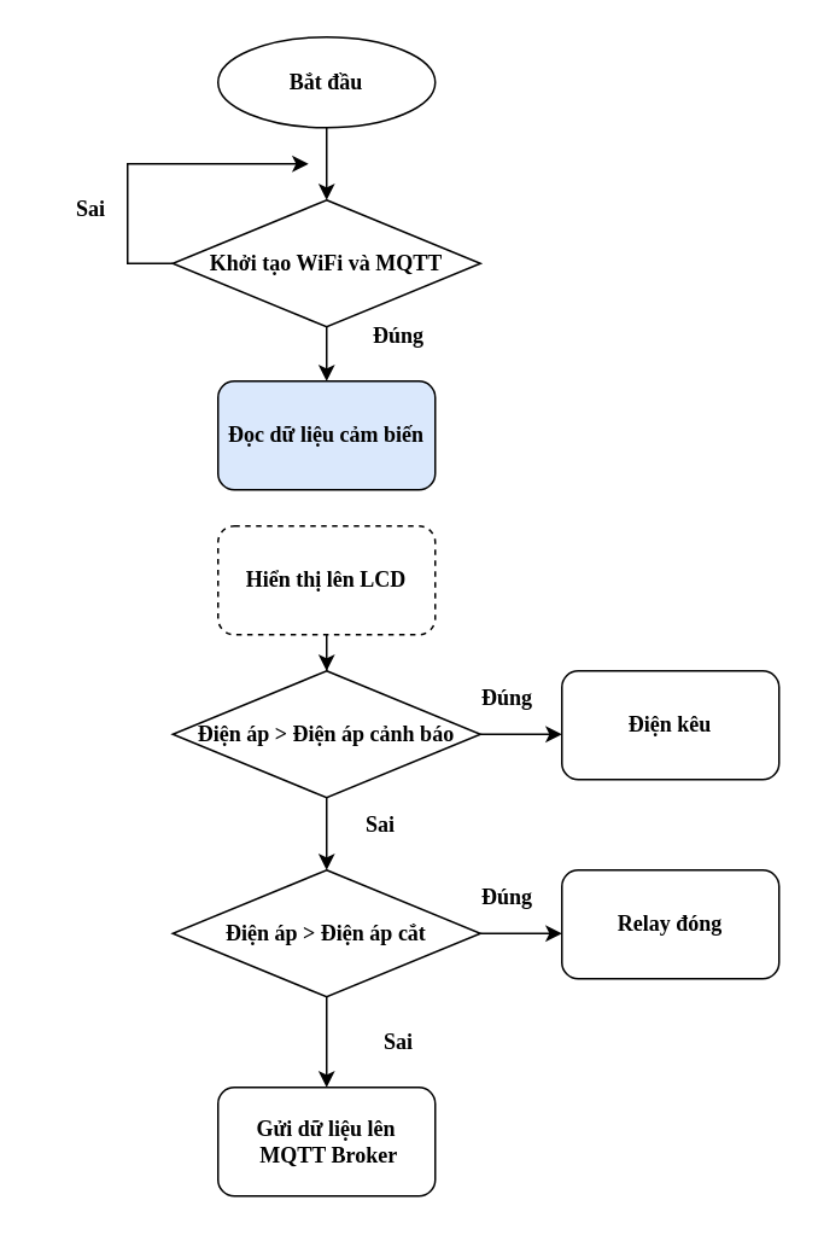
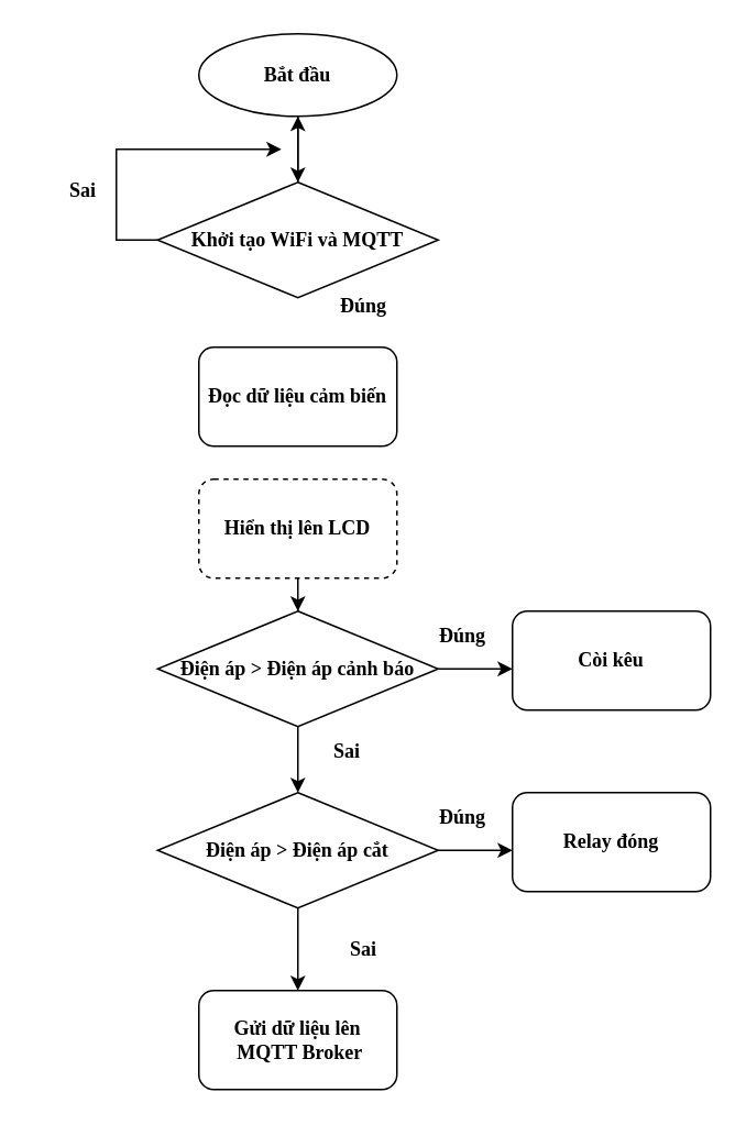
  <mxCell id="0" />
  <mxCell id="1" parent="0" />
  <mxCell id="2" style="edgeStyle=orthogonalEdgeStyle;rounded=0;orthogonalLoop=1;jettySize=auto;html=1;fontFamily=Times New Roman;fontStyle=1" parent="1" source="3" edge="1"><mxGeometry relative="1" as="geometry"><mxPoint x="180" y="110" as="targetPoint" /></mxGeometry></mxCell>
  <mxCell id="3" value="Bắt đầu" style="ellipse;whiteSpace=wrap;html=1;fontStyle=1;fontFamily=Times New Roman;" parent="1" vertex="1"><mxGeometry x="120" y="20" width="120" height="50" as="geometry" /></mxCell>
- <mxCell id="4" style="edgeStyle=orthogonalEdgeStyle;rounded=0;orthogonalLoop=1;jettySize=auto;html=1;fontFamily=Times New Roman;fontStyle=1;entryX=0.5;entryY=0;entryDx=0;entryDy=0;" parent="1" source="6" edge="1" target="7"><mxGeometry relative="1" as="geometry"><mxPoint x="180" y="230" as="targetPoint" /></mxGeometry></mxCell>
+ <mxCell id="4" style="edgeStyle=orthogonalEdgeStyle;rounded=0;orthogonalLoop=1;jettySize=auto;html=1;fontFamily=Times New Roman;fontStyle=1;" parent="1" source="6" edge="1" target="3"><mxGeometry relative="1" as="geometry"><mxPoint x="180" y="230" as="targetPoint" /></mxGeometry></mxCell>
  <mxCell id="5" style="edgeStyle=orthogonalEdgeStyle;rounded=0;orthogonalLoop=1;jettySize=auto;html=1;fontFamily=Times New Roman;fontStyle=1" parent="1" source="6" edge="1"><mxGeometry relative="1" as="geometry"><mxPoint x="170" y="90" as="targetPoint" /><Array as="points"><mxPoint x="70" y="145" /><mxPoint x="70" y="90" /></Array></mxGeometry></mxCell>
  <mxCell id="6" value="Khởi tạo WiFi và MQTT" style="rhombus;whiteSpace=wrap;html=1;fontFamily=Times New Roman;fontStyle=1" parent="1" vertex="1"><mxGeometry x="95" y="110" width="170" height="70" as="geometry" /></mxCell>
- <mxCell id="7" value="Đọc dữ liệu cảm biến" style="rounded=1;whiteSpace=wrap;html=1;fontFamily=Times New Roman;fontStyle=1;fillColor=#dae8fc;" parent="1" vertex="1"><mxGeometry x="120" y="210" width="120" height="60" as="geometry" /></mxCell>
+ <mxCell id="7" value="Đọc dữ liệu cảm biến" style="rounded=1;whiteSpace=wrap;html=1;fontFamily=Times New Roman;fontStyle=1" parent="1" vertex="1"><mxGeometry x="120" y="210" width="120" height="60" as="geometry" /></mxCell>
  <mxCell id="8" style="edgeStyle=orthogonalEdgeStyle;rounded=0;orthogonalLoop=1;jettySize=auto;html=1;entryX=0.5;entryY=0;entryDx=0;entryDy=0;fontFamily=Times New Roman;fontStyle=1" parent="1" source="9" target="13" edge="1"><mxGeometry relative="1" as="geometry" /></mxCell>
  <mxCell id="9" value="Điện áp &amp;gt; Điện áp cảnh báo" style="rhombus;whiteSpace=wrap;html=1;fontFamily=Times New Roman;fontStyle=1" parent="1" vertex="1"><mxGeometry x="95" y="370" width="170" height="70" as="geometry" /></mxCell>
  <mxCell id="10" value="" style="endArrow=classic;html=1;rounded=0;fontFamily=Times New Roman;exitX=1;exitY=0.5;exitDx=0;exitDy=0;fontStyle=1" parent="1" source="9" edge="1"><mxGeometry width="50" height="50" relative="1" as="geometry"><mxPoint x="310" y="440" as="sourcePoint" /><mxPoint x="310" y="405" as="targetPoint" /></mxGeometry></mxCell>
- <mxCell id="11" value="Điện kêu" style="rounded=1;whiteSpace=wrap;html=1;fontFamily=Times New Roman;fontStyle=1" parent="1" vertex="1"><mxGeometry x="310" y="370" width="120" height="60" as="geometry" /></mxCell>
+ <mxCell id="11" value="Còi kêu" style="rounded=1;whiteSpace=wrap;html=1;fontFamily=Times New Roman;fontStyle=1" parent="1" vertex="1"><mxGeometry x="310" y="370" width="120" height="60" as="geometry" /></mxCell>
  <mxCell id="12" style="edgeStyle=orthogonalEdgeStyle;rounded=0;orthogonalLoop=1;jettySize=auto;html=1;entryX=0.5;entryY=0;entryDx=0;entryDy=0;fontFamily=Times New Roman;fontStyle=1" parent="1" source="13" edge="1"><mxGeometry relative="1" as="geometry"><mxPoint x="180" y="600" as="targetPoint" /></mxGeometry></mxCell>
  <mxCell id="13" value="Điện áp &amp;gt; Điện áp cắt" style="rhombus;whiteSpace=wrap;html=1;fontFamily=Times New Roman;fontStyle=1" parent="1" vertex="1"><mxGeometry x="95" y="480" width="170" height="70" as="geometry" /></mxCell>
  <mxCell id="14" value="" style="endArrow=classic;html=1;rounded=0;fontFamily=Times New Roman;exitX=1;exitY=0.5;exitDx=0;exitDy=0;fontStyle=1" parent="1" source="13" edge="1"><mxGeometry width="50" height="50" relative="1" as="geometry"><mxPoint x="310" y="550" as="sourcePoint" /><mxPoint x="310" y="515" as="targetPoint" /></mxGeometry></mxCell>
  <mxCell id="15" value="Relay đóng" style="rounded=1;whiteSpace=wrap;html=1;fontFamily=Times New Roman;fontStyle=1" parent="1" vertex="1"><mxGeometry x="310" y="480" width="120" height="60" as="geometry" /></mxCell>
  <mxCell id="16" value="Sai" style="text;html=1;strokeColor=none;fillColor=none;align=center;verticalAlign=middle;whiteSpace=wrap;rounded=0;fontFamily=Times New Roman;fontStyle=1" parent="1" vertex="1"><mxGeometry x="20" y="100" width="60" height="30" as="geometry" /></mxCell>
  <mxCell id="17" value="Đúng" style="text;html=1;strokeColor=none;fillColor=none;align=center;verticalAlign=middle;whiteSpace=wrap;rounded=0;fontFamily=Times New Roman;fontStyle=1" parent="1" vertex="1"><mxGeometry x="190" y="170" width="60" height="30" as="geometry" /></mxCell>
  <mxCell id="18" value="Gửi dữ liệu lên&lt;br&gt;&amp;nbsp;MQTT Broker" style="rounded=1;whiteSpace=wrap;html=1;fontFamily=Times New Roman;fontStyle=1" parent="1" vertex="1"><mxGeometry x="120" y="600" width="120" height="60" as="geometry" /></mxCell>
  <mxCell id="19" value="Sai" style="text;html=1;strokeColor=none;fillColor=none;align=center;verticalAlign=middle;whiteSpace=wrap;rounded=0;fontFamily=Times New Roman;fontStyle=1" parent="1" vertex="1"><mxGeometry x="190" y="560" width="60" height="30" as="geometry" /></mxCell>
  <mxCell id="20" value="Đúng" style="text;html=1;strokeColor=none;fillColor=none;align=center;verticalAlign=middle;whiteSpace=wrap;rounded=0;fontFamily=Times New Roman;fontStyle=1" parent="1" vertex="1"><mxGeometry x="250" y="480" width="60" height="30" as="geometry" /></mxCell>
  <mxCell id="21" value="Đúng" style="text;html=1;strokeColor=none;fillColor=none;align=center;verticalAlign=middle;whiteSpace=wrap;rounded=0;fontFamily=Times New Roman;fontStyle=1" parent="1" vertex="1"><mxGeometry x="250" y="370" width="60" height="30" as="geometry" /></mxCell>
  <mxCell id="22" value="Sai" style="text;html=1;strokeColor=none;fillColor=none;align=center;verticalAlign=middle;whiteSpace=wrap;rounded=0;fontFamily=Times New Roman;fontStyle=1" parent="1" vertex="1"><mxGeometry x="180" y="440" width="60" height="30" as="geometry" /></mxCell>
  <mxCell id="23" style="edgeStyle=orthogonalEdgeStyle;rounded=0;orthogonalLoop=1;jettySize=auto;html=1;entryX=0.5;entryY=0;entryDx=0;entryDy=0;" edge="1" parent="1" source="24" target="9"><mxGeometry relative="1" as="geometry" /></mxCell>
  <mxCell id="24" value="Hiển thị lên LCD" style="rounded=1;whiteSpace=wrap;html=1;fontFamily=Times New Roman;fontStyle=1;dashed=1;" vertex="1" parent="1"><mxGeometry x="120" y="290" width="120" height="60" as="geometry" /></mxCell>
